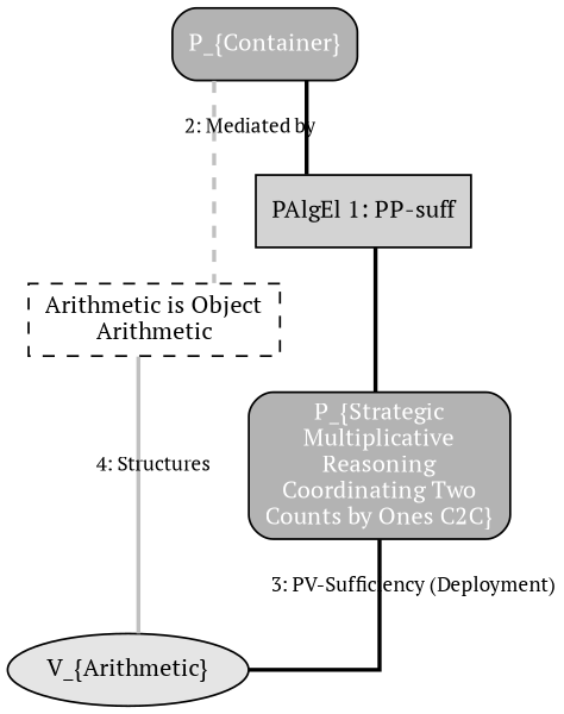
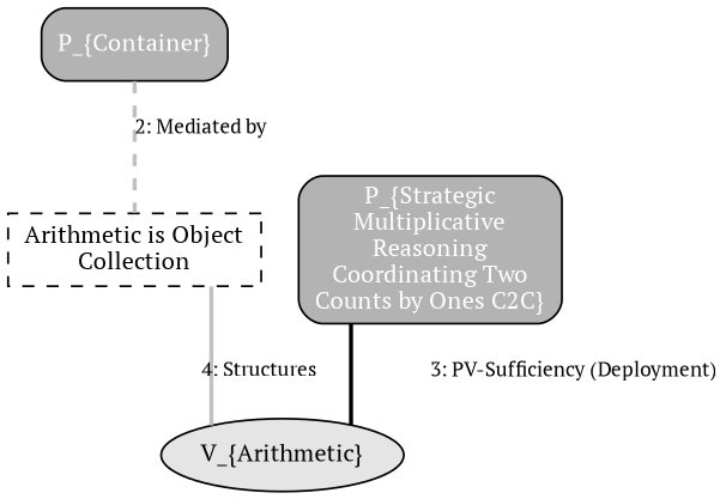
  digraph {
    fontname="PT Serif"
    rankdir=TB
    splines=ortho
    node [fillcolor=gray70 fontname="PT Serif" fontsize=12 shape=box style="filled,rounded"]
    edge [arrowhead=stealth color=black fontname="PT Serif" fontsize=10 penwidth=2.0 style=solid]
    n1 [fontcolor=white label="P_{Container}"]
-   n2 [label="Arithmetic is Object\nArithmetic" style=dashed fillcolor=""]
-   n3 [fillcolor=lightgray fontcolor=black label="PAlgEl 1: PP-suff" style=filled]
+   n2 [label="Arithmetic is Object\nCollection" style=dashed fillcolor=""]
    n4 [fillcolor=gray90 label="V_{Arithmetic}" shape=ellipse style=filled]
    n5 [fontcolor=white label="P_{Strategic\nMultiplicative\nReasoning\nCoordinating Two\nCounts by Ones C2C}"]
    n1 -> n2 [color=gray label="2: Mediated by" style=dashed]
-   n1 -> n3 [arrowhead=none]
    n2 -> n4 [color=gray label="4: Structures"]
-   n3 -> n5
    n5 -> n4 [label="3: PV-Sufficiency (Deployment)"]
  }
